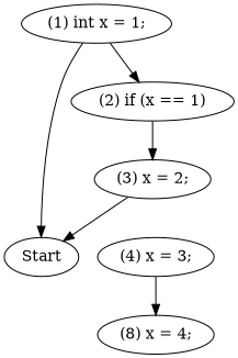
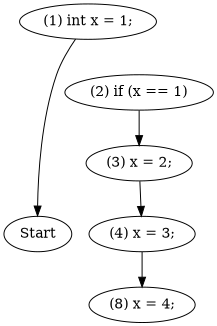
  digraph {
    "(1) int x = 1;"
    Start
    "(2) if (x == 1)"
    "(3) x = 2;"
    "(4) x = 3;"
    n6 [label="(8) x = 4;"]
    "(1) int x = 1;" -> Start
-   "(1) int x = 1;" -> "(2) if (x == 1)"
    "(2) if (x == 1)" -> "(3) x = 2;"
-   "(3) x = 2;" -> Start
+   "(3) x = 2;" -> "(4) x = 3;"
    "(4) x = 3;" -> n6
  }
